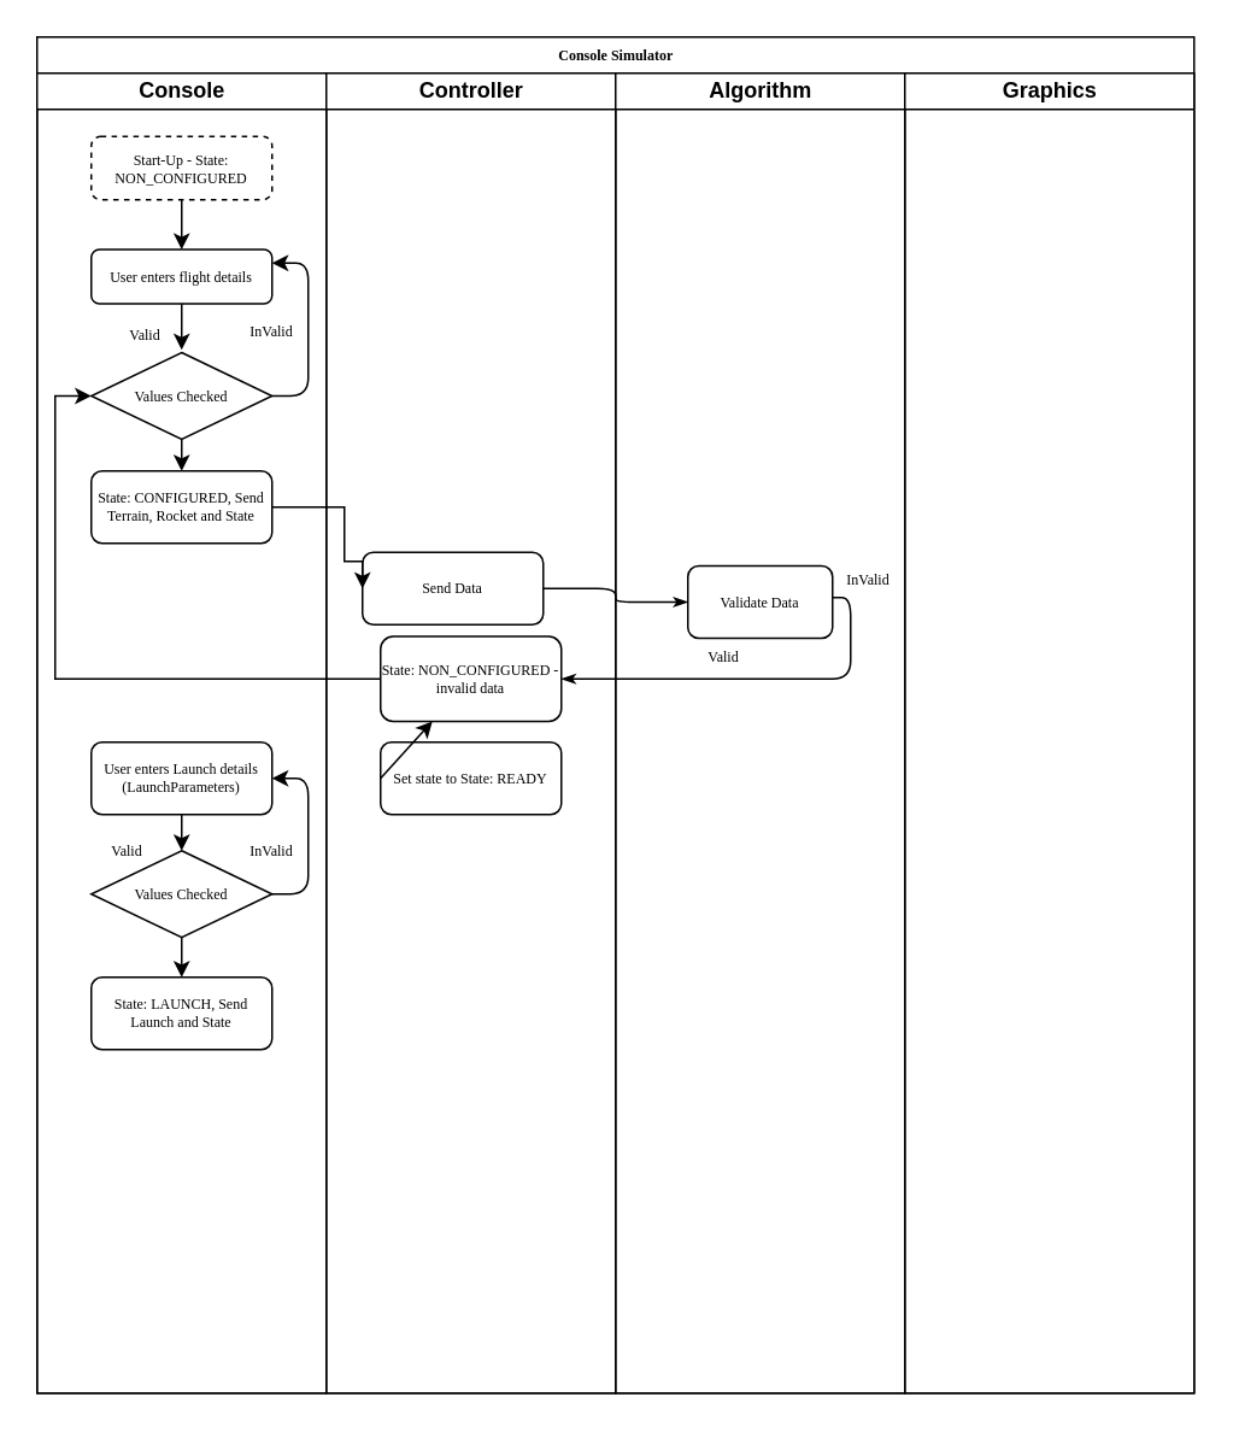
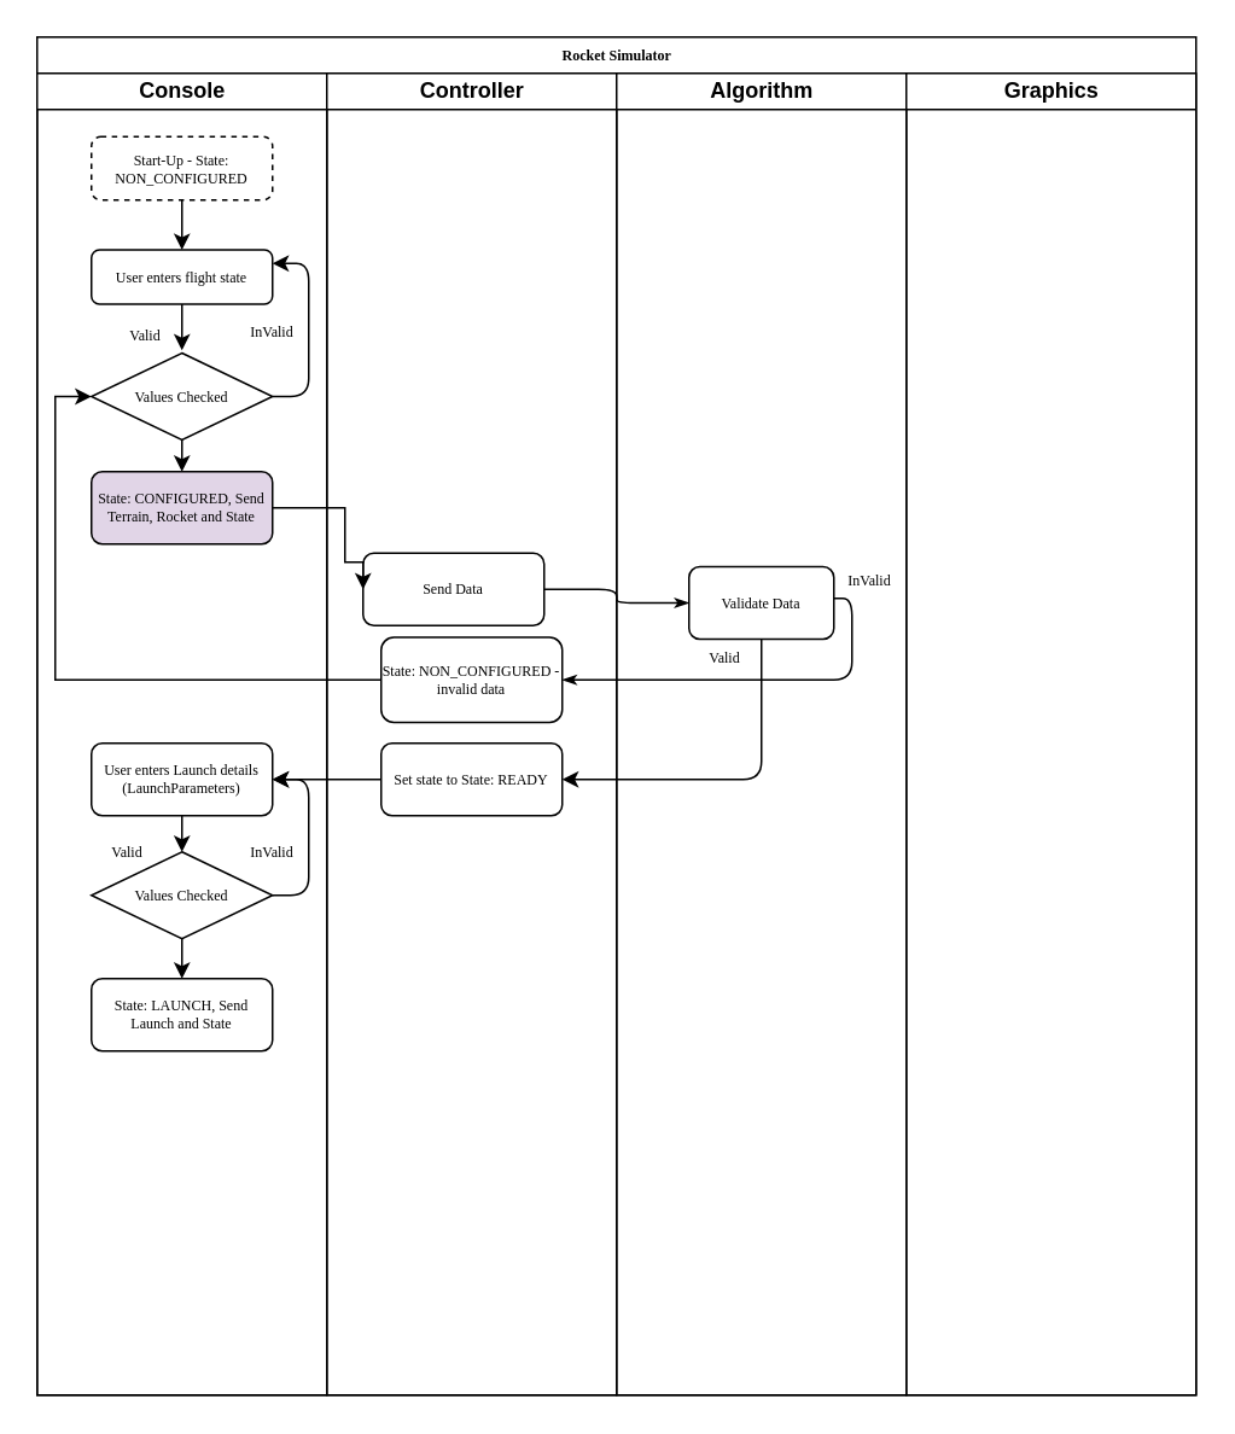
  <mxCell id="0" />
  <mxCell id="1" parent="0" />
- <mxCell id="2" value="Console Simulator" style="swimlane;html=1;childLayout=stackLayout;startSize=20;rounded=0;shadow=0;labelBackgroundColor=none;strokeColor=#000000;strokeWidth=1;fillColor=#ffffff;fontFamily=Verdana;fontSize=8;fontColor=#000000;align=center;" parent="1" vertex="1"><mxGeometry x="20" y="20" width="640" height="750" as="geometry" /></mxCell>
+ <mxCell id="2" value="Rocket Simulator" style="swimlane;html=1;childLayout=stackLayout;startSize=20;rounded=0;shadow=0;labelBackgroundColor=none;strokeColor=#000000;strokeWidth=1;fillColor=#ffffff;fontFamily=Verdana;fontSize=8;fontColor=#000000;align=center;" parent="1" vertex="1"><mxGeometry x="20" y="20" width="640" height="750" as="geometry" /></mxCell>
  <mxCell id="3" value="Console" style="swimlane;html=1;startSize=20;" parent="2" vertex="1"><mxGeometry y="20" width="160" height="730" as="geometry" /></mxCell>
  <mxCell id="4" style="edgeStyle=orthogonalEdgeStyle;rounded=0;orthogonalLoop=1;jettySize=auto;html=1;exitX=0.5;exitY=1;exitDx=0;exitDy=0;entryX=0.5;entryY=0;entryDx=0;entryDy=0;" edge="1" parent="3" source="5" target="6"><mxGeometry relative="1" as="geometry" /></mxCell>
  <mxCell id="5" value="Start-Up - State: NON_CONFIGURED" style="rounded=1;whiteSpace=wrap;html=1;shadow=0;labelBackgroundColor=none;strokeColor=#000000;strokeWidth=1;fillColor=#ffffff;fontFamily=Verdana;fontSize=8;fontColor=#000000;align=center;dashed=1;" parent="3" vertex="1"><mxGeometry x="30" y="35" width="100" height="35" as="geometry" /></mxCell>
- <mxCell id="6" value="User enters flight details" style="rounded=1;whiteSpace=wrap;html=1;shadow=0;labelBackgroundColor=none;strokeColor=#000000;strokeWidth=1;fillColor=#ffffff;fontFamily=Verdana;fontSize=8;fontColor=#000000;align=center;" parent="3" vertex="1"><mxGeometry x="30" y="97.5" width="100" height="30" as="geometry" /></mxCell>
+ <mxCell id="6" value="User enters flight state" style="rounded=1;whiteSpace=wrap;html=1;shadow=0;labelBackgroundColor=none;strokeColor=#000000;strokeWidth=1;fillColor=#ffffff;fontFamily=Verdana;fontSize=8;fontColor=#000000;align=center;" parent="3" vertex="1"><mxGeometry x="30" y="97.5" width="100" height="30" as="geometry" /></mxCell>
  <mxCell id="7" value="" style="edgeStyle=elbowEdgeStyle;elbow=vertical;endArrow=classic;html=1;fontFamily=Verdana;fontSize=8;exitX=1;exitY=0.5;exitDx=0;exitDy=0;entryX=1;entryY=0.25;entryDx=0;entryDy=0;" edge="1" parent="3" source="10" target="6"><mxGeometry width="50" height="50" relative="1" as="geometry"><mxPoint x="130" y="168" as="sourcePoint" /><mxPoint x="220" y="112.5" as="targetPoint" /><Array as="points"><mxPoint x="150" y="136.5" /></Array></mxGeometry></mxCell>
  <mxCell id="8" style="edgeStyle=orthogonalEdgeStyle;rounded=0;orthogonalLoop=1;jettySize=auto;html=1;exitX=0.5;exitY=1;exitDx=0;exitDy=0;entryX=0.5;entryY=0;entryDx=0;entryDy=0;fontFamily=Verdana;fontSize=8;" edge="1" parent="3" source="6"><mxGeometry relative="1" as="geometry"><mxPoint x="160.118" y="197.971" as="sourcePoint" /><mxPoint x="80" y="153" as="targetPoint" /></mxGeometry></mxCell>
  <mxCell id="9" value="InValid" style="text;html=1;strokeColor=none;fillColor=none;align=center;verticalAlign=middle;whiteSpace=wrap;rounded=0;fontFamily=Verdana;fontSize=8;" vertex="1" parent="3"><mxGeometry x="110" y="132.5" width="40" height="20" as="geometry" /></mxCell>
  <mxCell id="10" value="Values Checked" style="rhombus;whiteSpace=wrap;html=1;shadow=0;fontFamily=Verdana;fontSize=8;" vertex="1" parent="3"><mxGeometry x="30" y="154.5" width="100" height="48" as="geometry" /></mxCell>
- <mxCell id="11" value="State: CONFIGURED, Send Terrain, Rocket and State" style="rounded=1;whiteSpace=wrap;html=1;shadow=0;fontFamily=Verdana;fontSize=8;" vertex="1" parent="3"><mxGeometry x="30" y="220" width="100" height="40" as="geometry" /></mxCell>
+ <mxCell id="11" value="State: CONFIGURED, Send Terrain, Rocket and State" style="rounded=1;whiteSpace=wrap;html=1;shadow=0;fontFamily=Verdana;fontSize=8;fillColor=#e1d5e7;" vertex="1" parent="3"><mxGeometry x="30" y="220" width="100" height="40" as="geometry" /></mxCell>
  <mxCell id="12" value="User enters Launch details (LaunchParameters)" style="rounded=1;whiteSpace=wrap;html=1;shadow=0;fontFamily=Verdana;fontSize=8;" vertex="1" parent="3"><mxGeometry x="30" y="370" width="100" height="40" as="geometry" /></mxCell>
  <mxCell id="13" value="Values Checked" style="rhombus;whiteSpace=wrap;html=1;shadow=0;fontFamily=Verdana;fontSize=8;" vertex="1" parent="3"><mxGeometry x="30" y="430" width="100" height="48" as="geometry" /></mxCell>
  <mxCell id="14" value="" style="edgeStyle=elbowEdgeStyle;elbow=vertical;endArrow=classic;html=1;fontFamily=Verdana;fontSize=8;exitX=1;exitY=0.5;exitDx=0;exitDy=0;entryX=1;entryY=0.5;entryDx=0;entryDy=0;" edge="1" parent="3" source="13" target="12"><mxGeometry width="50" height="50" relative="1" as="geometry"><mxPoint x="144.5" y="464" as="sourcePoint" /><mxPoint x="144.5" y="390" as="targetPoint" /><Array as="points"><mxPoint x="150" y="440" /></Array></mxGeometry></mxCell>
  <mxCell id="15" value="Valid" style="text;html=1;strokeColor=none;fillColor=none;align=center;verticalAlign=middle;whiteSpace=wrap;rounded=0;fontFamily=Verdana;fontSize=8;" vertex="1" parent="3"><mxGeometry x="30" y="420" width="40" height="20" as="geometry" /></mxCell>
  <mxCell id="16" value="InValid" style="text;html=1;strokeColor=none;fillColor=none;align=center;verticalAlign=middle;whiteSpace=wrap;rounded=0;fontFamily=Verdana;fontSize=8;" vertex="1" parent="3"><mxGeometry x="110" y="420" width="40" height="20" as="geometry" /></mxCell>
  <mxCell id="17" value="State: LAUNCH, Send Launch and State" style="rounded=1;whiteSpace=wrap;html=1;shadow=0;fontFamily=Verdana;fontSize=8;" vertex="1" parent="3"><mxGeometry x="30" y="500" width="100" height="40" as="geometry" /></mxCell>
  <mxCell id="18" value="Controller" style="swimlane;html=1;startSize=20;" parent="2" vertex="1"><mxGeometry x="160" y="20" width="160" height="730" as="geometry" /></mxCell>
  <mxCell id="19" value="Send Data" style="rounded=1;whiteSpace=wrap;html=1;shadow=0;labelBackgroundColor=none;strokeColor=#000000;strokeWidth=1;fillColor=#ffffff;fontFamily=Verdana;fontSize=8;fontColor=#000000;align=center;" parent="18" vertex="1"><mxGeometry x="20" y="265" width="100" height="40" as="geometry" /></mxCell>
  <mxCell id="20" value="Set state to State: READY" style="rounded=1;whiteSpace=wrap;html=1;shadow=0;fontFamily=Verdana;fontSize=8;" vertex="1" parent="18"><mxGeometry x="30" y="370" width="100" height="40" as="geometry" /></mxCell>
  <mxCell id="21" value="State: NON_CONFIGURED - invalid data" style="rounded=1;whiteSpace=wrap;html=1;shadow=0;fontFamily=Verdana;fontSize=8;" vertex="1" parent="18"><mxGeometry x="30" y="311.5" width="100" height="47" as="geometry" /></mxCell>
  <mxCell id="22" value="Algorithm" style="swimlane;html=1;startSize=20;" parent="2" vertex="1"><mxGeometry x="320" y="20" width="160" height="730" as="geometry" /></mxCell>
  <mxCell id="23" value="Validate Data" style="rounded=1;whiteSpace=wrap;html=1;shadow=0;fontFamily=Verdana;fontSize=8;" vertex="1" parent="22"><mxGeometry x="40" y="272.5" width="80" height="40" as="geometry" /></mxCell>
  <mxCell id="24" value="Valid" style="text;html=1;strokeColor=none;fillColor=none;align=center;verticalAlign=middle;whiteSpace=wrap;rounded=0;fontFamily=Verdana;fontSize=8;" vertex="1" parent="22"><mxGeometry x="40" y="312.5" width="40" height="20" as="geometry" /></mxCell>
  <mxCell id="25" value="InValid" style="text;html=1;strokeColor=none;fillColor=none;align=center;verticalAlign=middle;whiteSpace=wrap;rounded=0;fontFamily=Verdana;fontSize=8;" vertex="1" parent="22"><mxGeometry x="120" y="270" width="40" height="20" as="geometry" /></mxCell>
  <mxCell id="26" style="edgeStyle=orthogonalEdgeStyle;rounded=1;html=1;labelBackgroundColor=none;startArrow=none;startFill=0;startSize=5;endArrow=classicThin;endFill=1;endSize=5;jettySize=auto;orthogonalLoop=1;strokeColor=#000000;strokeWidth=1;fontFamily=Verdana;fontSize=8;fontColor=#000000;entryX=1;entryY=0.5;entryDx=0;entryDy=0;" parent="2" target="21" edge="1"><mxGeometry relative="1" as="geometry"><mxPoint x="440" y="310" as="sourcePoint" /><mxPoint x="470" y="390" as="targetPoint" /><Array as="points"><mxPoint x="450" y="310" /><mxPoint x="450" y="355" /></Array></mxGeometry></mxCell>
  <mxCell id="27" value="Graphics" style="swimlane;html=1;startSize=20;" parent="2" vertex="1"><mxGeometry x="480" y="20" width="160" height="730" as="geometry" /></mxCell>
  <mxCell id="28" style="edgeStyle=orthogonalEdgeStyle;rounded=1;html=1;labelBackgroundColor=none;startArrow=none;startFill=0;startSize=5;endArrow=classicThin;endFill=1;endSize=5;jettySize=auto;orthogonalLoop=1;strokeColor=#000000;strokeWidth=1;fontFamily=Verdana;fontSize=8;fontColor=#000000;entryX=0;entryY=0.5;entryDx=0;entryDy=0;" parent="2" source="19" target="23" edge="1"><mxGeometry relative="1" as="geometry"><mxPoint x="340" y="260" as="targetPoint" /></mxGeometry></mxCell>
  <mxCell id="29" style="edgeStyle=orthogonalEdgeStyle;rounded=0;orthogonalLoop=1;jettySize=auto;html=1;exitX=1;exitY=0.5;exitDx=0;exitDy=0;entryX=0;entryY=0.5;entryDx=0;entryDy=0;fontFamily=Verdana;fontSize=8;" edge="1" parent="2" source="11" target="19"><mxGeometry relative="1" as="geometry"><Array as="points"><mxPoint x="170" y="260" /><mxPoint x="170" y="290" /></Array></mxGeometry></mxCell>
+ <mxCell id="30" value="" style="edgeStyle=elbowEdgeStyle;elbow=vertical;endArrow=classic;html=1;fontFamily=Verdana;fontSize=8;exitX=0.5;exitY=1;exitDx=0;exitDy=0;entryX=1;entryY=0.5;entryDx=0;entryDy=0;" edge="1" parent="2" source="23" target="20"><mxGeometry width="50" height="50" relative="1" as="geometry"><mxPoint y="820" as="sourcePoint" /><mxPoint x="380" y="430" as="targetPoint" /><Array as="points"><mxPoint x="390" y="410" /><mxPoint x="370" y="413" /><mxPoint x="310" y="370" /><mxPoint x="310" y="370" /><mxPoint x="390" y="355" /></Array></mxGeometry></mxCell>
  <mxCell id="31" style="edgeStyle=orthogonalEdgeStyle;rounded=0;orthogonalLoop=1;jettySize=auto;html=1;exitX=0;exitY=0.5;exitDx=0;exitDy=0;entryX=0;entryY=0.5;entryDx=0;entryDy=0;fontFamily=Verdana;fontSize=8;" edge="1" parent="2" source="21" target="10"><mxGeometry relative="1" as="geometry" /></mxCell>
- <mxCell id="32" value="" style="endArrow=classic;html=1;fontFamily=Verdana;fontSize=8;exitX=0;exitY=0.5;exitDx=0;exitDy=0;" edge="1" parent="2" source="20" target="21"><mxGeometry width="50" height="50" relative="1" as="geometry"><mxPoint y="820" as="sourcePoint" /><mxPoint x="50" y="770" as="targetPoint" /></mxGeometry></mxCell>
+ <mxCell id="32" value="" style="endArrow=classic;html=1;fontFamily=Verdana;fontSize=8;exitX=0;exitY=0.5;exitDx=0;exitDy=0;entryX=1;entryY=0.5;entryDx=0;entryDy=0;" edge="1" parent="2" source="20" target="12"><mxGeometry width="50" height="50" relative="1" as="geometry"><mxPoint y="820" as="sourcePoint" /><mxPoint x="50" y="770" as="targetPoint" /></mxGeometry></mxCell>
  <mxCell id="33" value="" style="endArrow=classic;html=1;fontFamily=Verdana;fontSize=8;exitX=0.5;exitY=1;exitDx=0;exitDy=0;" edge="1" parent="1" source="10"><mxGeometry width="50" height="50" relative="1" as="geometry"><mxPoint x="20" y="840" as="sourcePoint" /><mxPoint x="100" y="260" as="targetPoint" /></mxGeometry></mxCell>
  <mxCell id="34" value="Valid" style="text;html=1;strokeColor=none;fillColor=none;align=center;verticalAlign=middle;whiteSpace=wrap;rounded=0;fontFamily=Verdana;fontSize=8;" vertex="1" parent="1"><mxGeometry x="60" y="174.5" width="40" height="20" as="geometry" /></mxCell>
  <mxCell id="35" value="" style="endArrow=classic;html=1;fontFamily=Verdana;fontSize=8;exitX=0.5;exitY=1;exitDx=0;exitDy=0;" edge="1" parent="1" source="12"><mxGeometry width="50" height="50" relative="1" as="geometry"><mxPoint x="20" y="840" as="sourcePoint" /><mxPoint x="100" y="470" as="targetPoint" /></mxGeometry></mxCell>
  <mxCell id="36" value="" style="endArrow=classic;html=1;fontFamily=Verdana;fontSize=8;exitX=0.5;exitY=1;exitDx=0;exitDy=0;" edge="1" parent="1" source="13"><mxGeometry width="50" height="50" relative="1" as="geometry"><mxPoint x="20" y="840" as="sourcePoint" /><mxPoint x="100" y="540" as="targetPoint" /></mxGeometry></mxCell>
